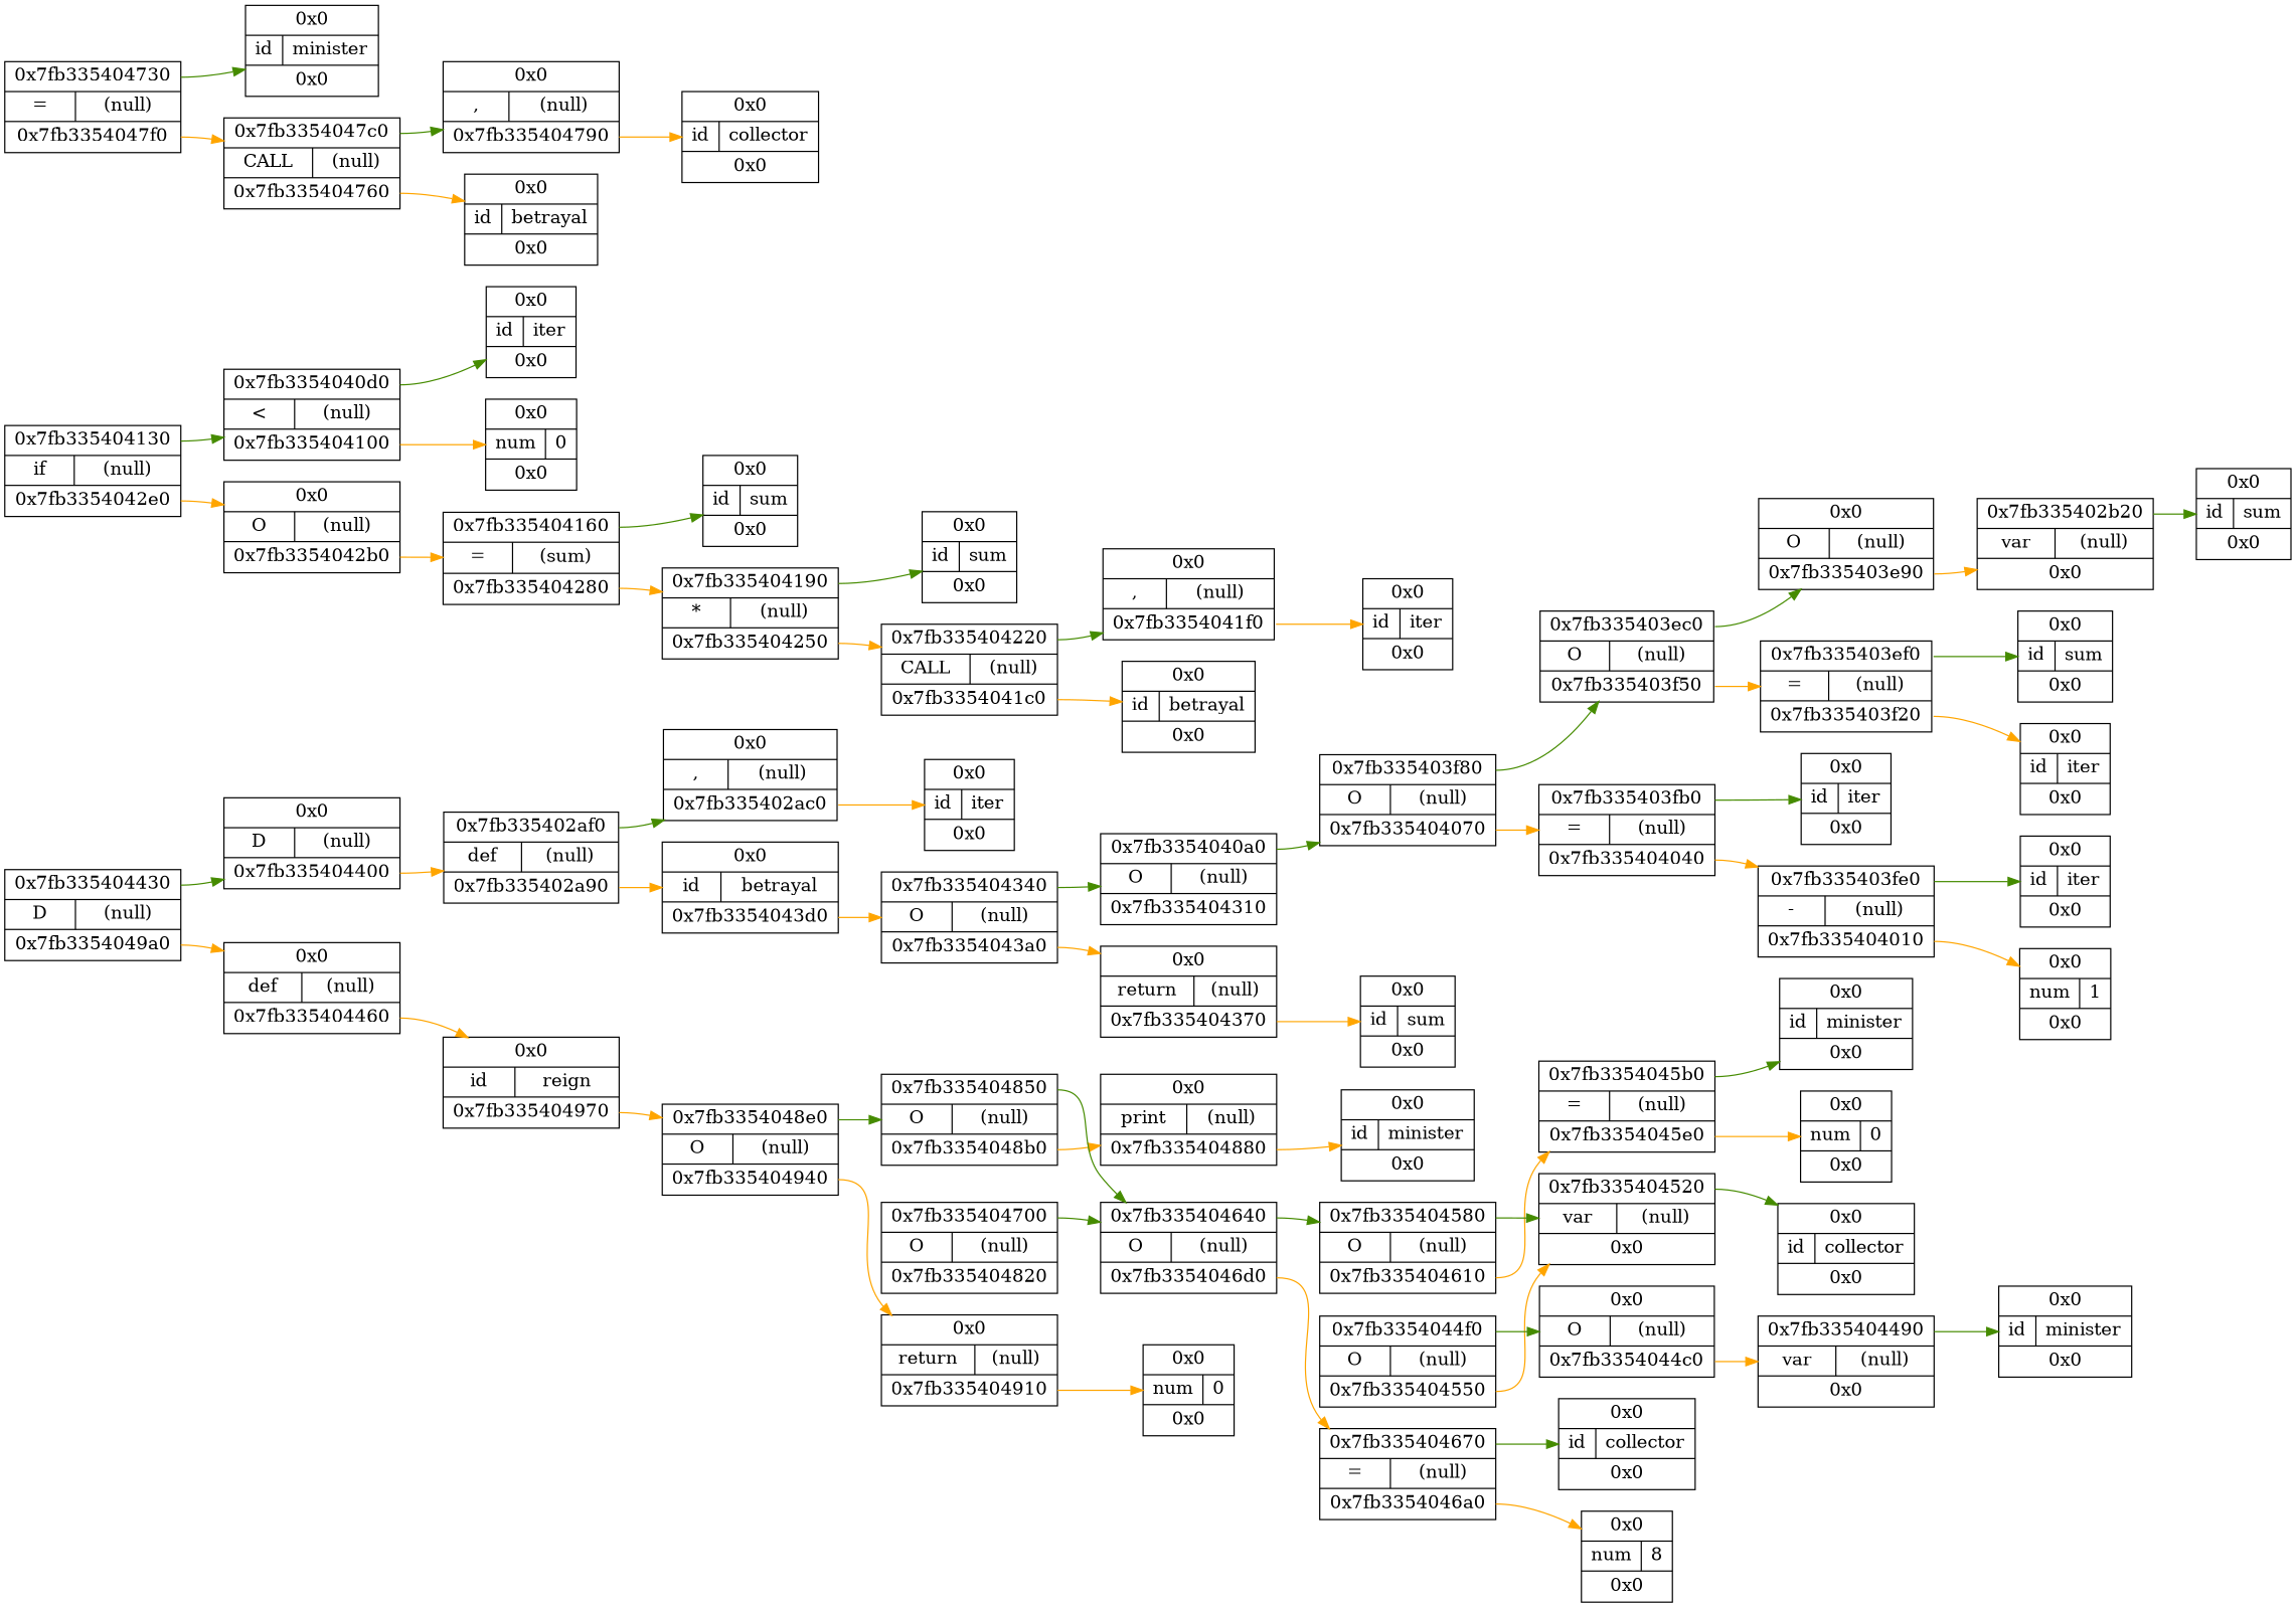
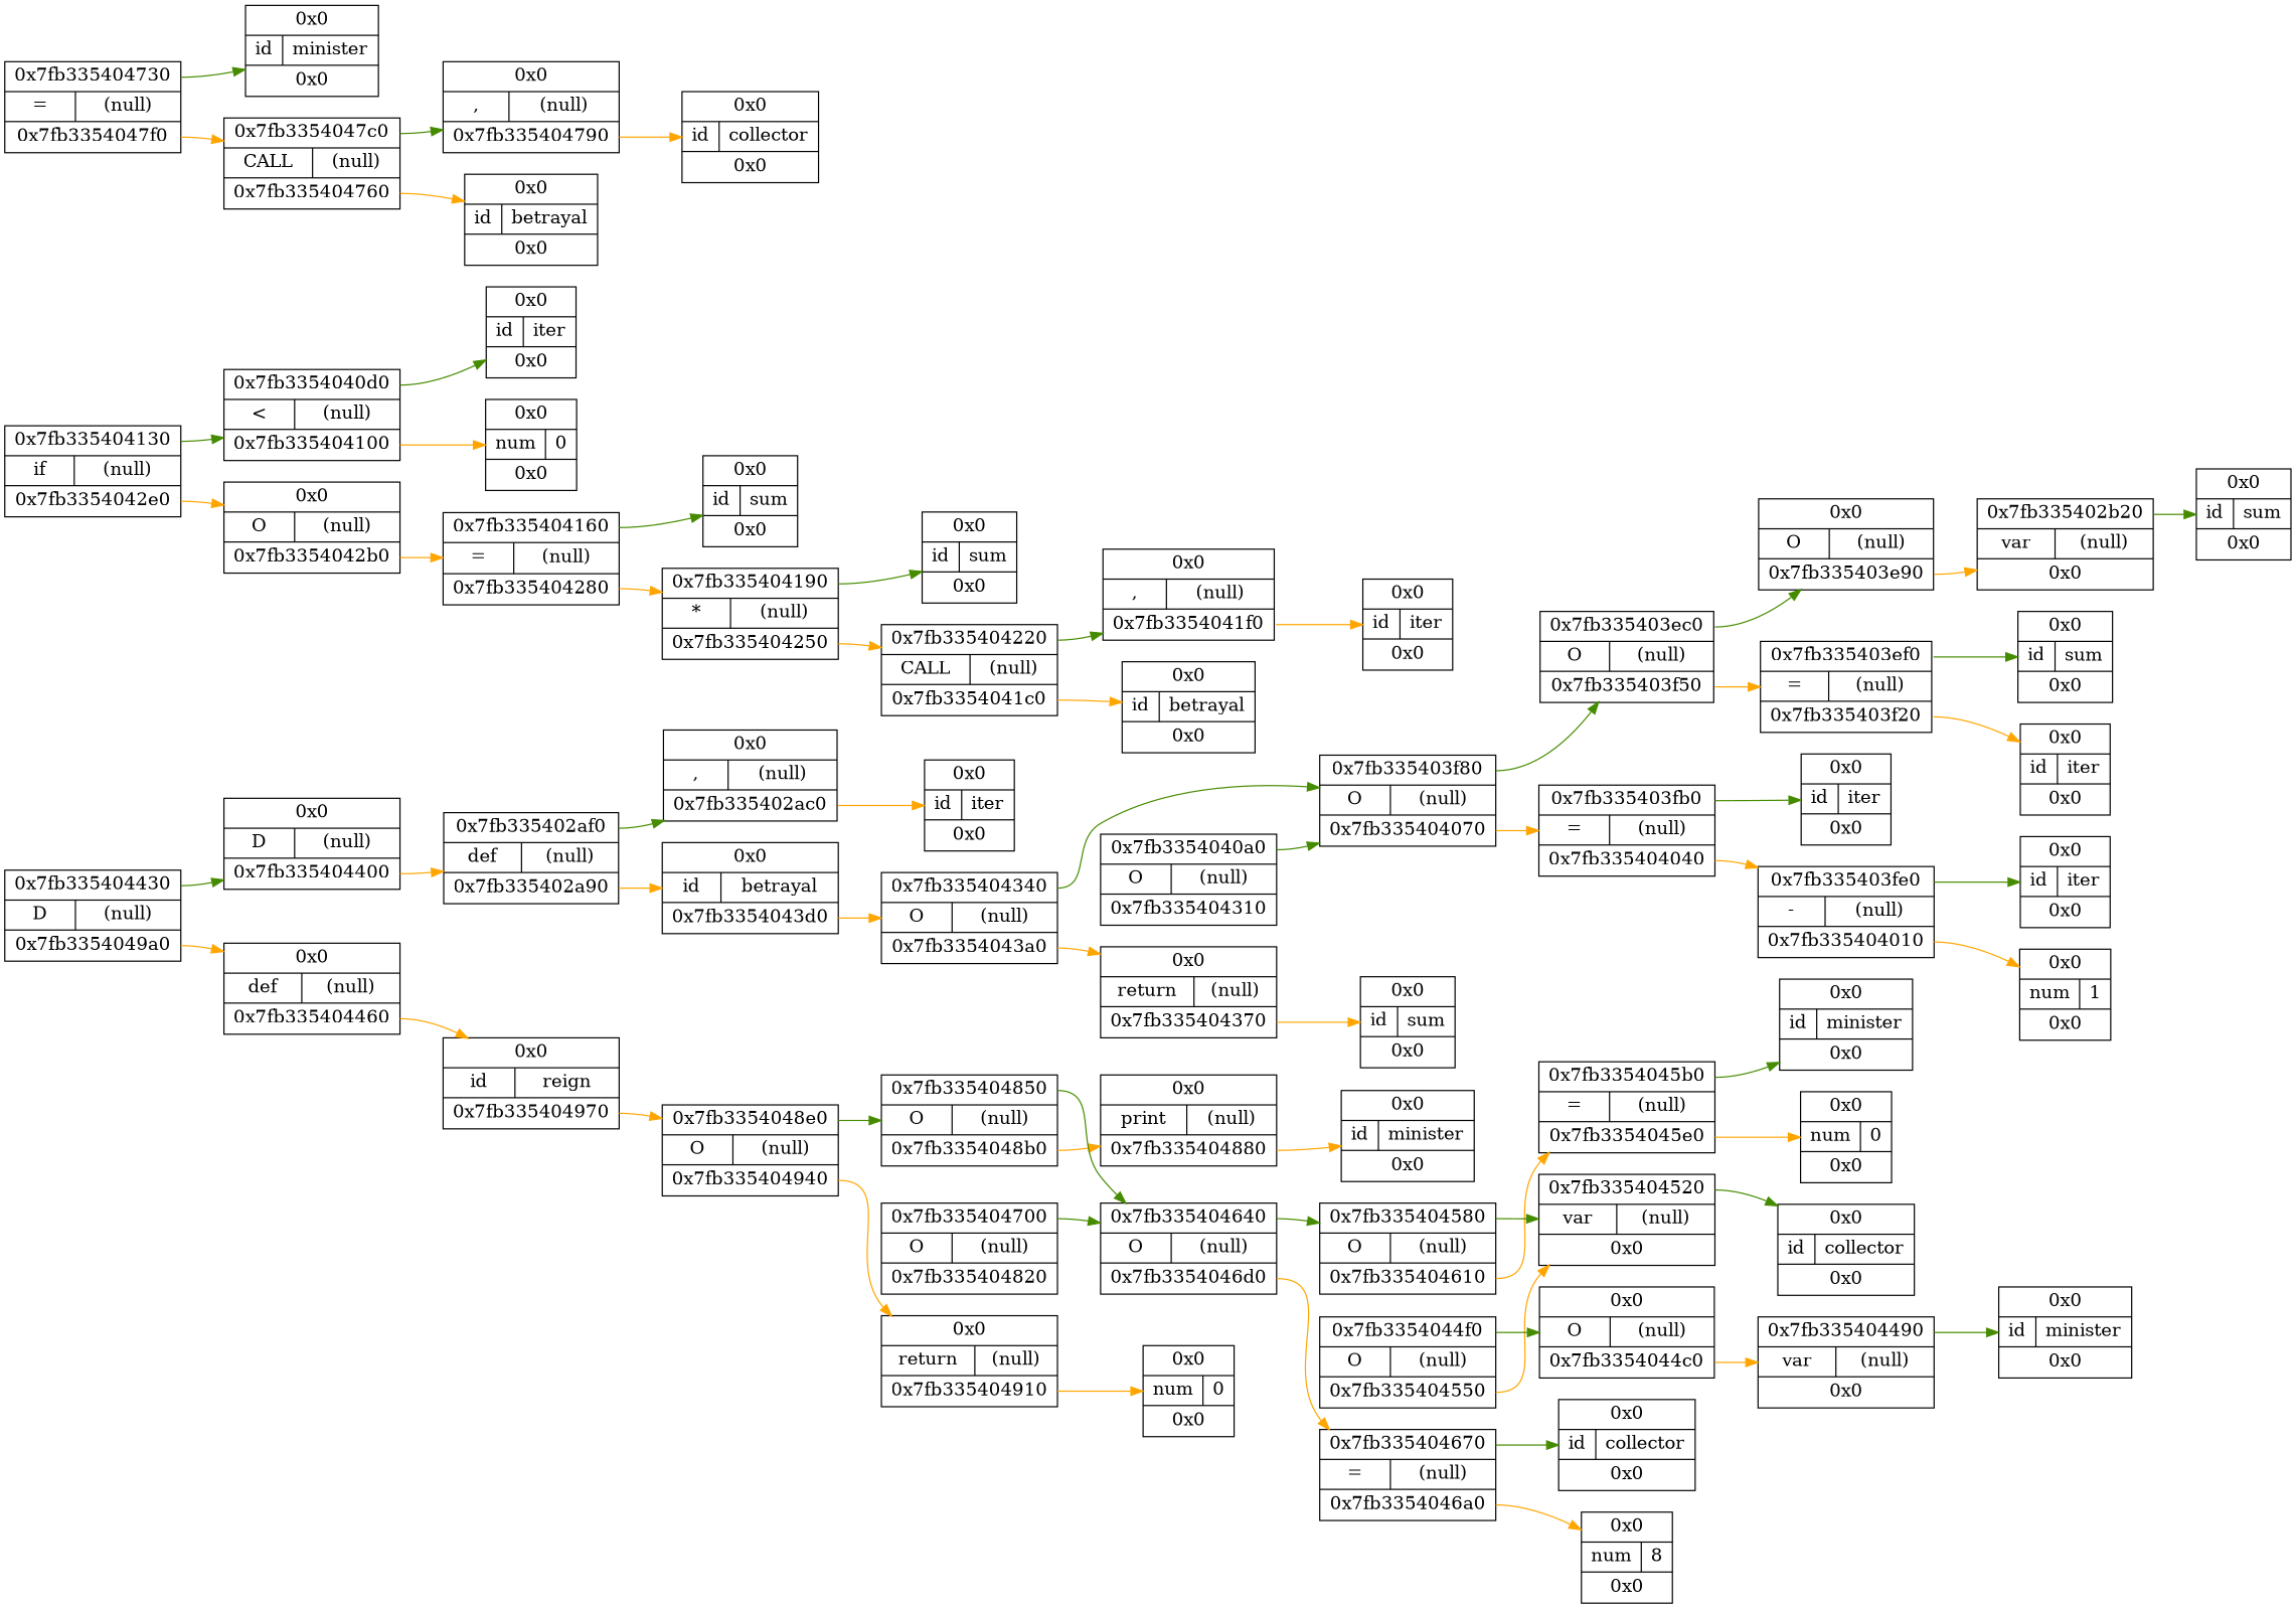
  digraph {
    rankdir=LR
    node [fontsize=15 shape=record]
    edge [color=orange fontcolor=blue fontsize=12 tailport=f1]
    n1 [label="  <f0> 0x7fb335404430| {D | (null)} | <f1> 0x7fb3354049a0"]
    n2 [label="  <f0> 0x0| {D | (null)} | <f1> 0x7fb335404400"]
    n3 [label="  <f0> 0x0| {def | (null)} | <f1> 0x7fb335404460"]
    n4 [label="  <f0> 0x7fb335402af0| {def | (null)} | <f1> 0x7fb335402a90"]
    n5 [label="  <f0> 0x0| {id | reign} | <f1> 0x7fb335404970"]
    n6 [label="  <f0> 0x0| {, | (null)} | <f1> 0x7fb335402ac0"]
    n7 [label="  <f0> 0x0| {id | betrayal} | <f1> 0x7fb3354043d0"]
    n8 [label="  <f0> 0x0| {id | iter} | <f1> 0x0"]
    n9 [label="  <f0> 0x7fb335404340| {O | (null)} | <f1> 0x7fb3354043a0"]
    n10 [label="  <f0> 0x7fb3354040a0| {O | (null)} | <f1> 0x7fb335404310"]
    n11 [label="  <f0> 0x0| {return | (null)} | <f1> 0x7fb335404370"]
    n12 [label="  <f0> 0x7fb335403f80| {O | (null)} | <f1> 0x7fb335404070"]
    n13 [label="  <f0> 0x0| {id | sum} | <f1> 0x0"]
    n14 [label="  <f0> 0x7fb335403ec0| {O | (null)} | <f1> 0x7fb335403f50"]
    n15 [label="  <f0> 0x7fb335403fb0| {= | (null)} | <f1> 0x7fb335404040"]
    n16 [label="  <f0> 0x7fb335404130| {if | (null)} | <f1> 0x7fb3354042e0"]
    n17 [label="  <f0> 0x7fb3354040d0| {\< | \(null)} | <f1> 0x7fb335404100"]
    n18 [label="  <f0> 0x0| {O | (null)} | <f1> 0x7fb3354042b0"]
    n19 [label="  <f0> 0x0| {O | (null)} | <f1> 0x7fb335403e90"]
    n20 [label="  <f0> 0x7fb335403ef0| {= | (null)} | <f1> 0x7fb335403f20"]
    n21 [label="  <f0> 0x0| {id | iter} | <f1> 0x0"]
    n22 [label="  <f0> 0x7fb335403fe0| {- | (null)} | <f1> 0x7fb335404010"]
    n23 [label="  <f0> 0x7fb335402b20| {var | (null)} | <f1> 0x0"]
    n24 [label="  <f0> 0x0| {id | sum} | <f1> 0x0"]
    n25 [label="  <f0> 0x0| {id | iter} | <f1> 0x0"]
    n26 [label="  <f0> 0x0| {id | sum} | <f1> 0x0"]
    n27 [label="  <f0> 0x0| {id | iter} | <f1> 0x0"]
    n28 [label="  <f0> 0x0| {num | 1} | <f1> 0x0"]
    n29 [label="  <f0> 0x0| {id | iter} | <f1> 0x0"]
    n30 [label="  <f0> 0x0| {num | 0} | <f1> 0x0"]
-   n31 [label="  <f0> 0x7fb335404160| {= | (sum)} | <f1> 0x7fb335404280"]
+   n31 [label="  <f0> 0x7fb335404160| {= | (null)} | <f1> 0x7fb335404280"]
    n32 [label="  <f0> 0x0| {id | sum} | <f1> 0x0"]
    n33 [label="  <f0> 0x7fb335404190| {* | (null)} | <f1> 0x7fb335404250"]
    n34 [label="  <f0> 0x0| {id | sum} | <f1> 0x0"]
    n35 [label="  <f0> 0x7fb335404220| {CALL | (null)} | <f1> 0x7fb3354041c0"]
    n36 [label="  <f0> 0x0| {, | (null)} | <f1> 0x7fb3354041f0"]
    n37 [label="  <f0> 0x0| {id | betrayal} | <f1> 0x0"]
    n38 [label="  <f0> 0x0| {id | iter} | <f1> 0x0"]
    n39 [label="  <f0> 0x7fb3354048e0| {O | (null)} | <f1> 0x7fb335404940"]
    n40 [label="  <f0> 0x7fb335404850| {O | (null)} | <f1> 0x7fb3354048b0"]
    n41 [label="  <f0> 0x0| {return | (null)} | <f1> 0x7fb335404910"]
    n42 [label="  <f0> 0x0| {print | (null)} | <f1> 0x7fb335404880"]
    n43 [label="  <f0> 0x7fb335404640| {O | (null)} | <f1> 0x7fb3354046d0"]
    n44 [label="  <f0> 0x0| {num | 0} | <f1> 0x0"]
    n45 [label="  <f0> 0x7fb335404700| {O | (null)} | <f1> 0x7fb335404820"]
    n46 [label="  <f0> 0x0| {id | minister} | <f1> 0x0"]
    n47 [label="  <f0> 0x7fb335404580| {O | (null)} | <f1> 0x7fb335404610"]
    n48 [label="  <f0> 0x7fb335404670| {= | (null)} | <f1> 0x7fb3354046a0"]
    n49 [label="  <f0> 0x7fb335404730| {= | (null)} | <f1> 0x7fb3354047f0"]
    n50 [label="  <f0> 0x0| {id | minister} | <f1> 0x0"]
    n51 [label="  <f0> 0x7fb3354047c0| {CALL | (null)} | <f1> 0x7fb335404760"]
    n52 [label="  <f0> 0x7fb3354045b0| {= | (null)} | <f1> 0x7fb3354045e0"]
    n53 [label="  <f0> 0x7fb335404520| {var | (null)} | <f1> 0x0"]
    n54 [label="  <f0> 0x0| {id | collector} | <f1> 0x0"]
    n55 [label="  <f0> 0x0| {num | 8} | <f1> 0x0"]
    n56 [label="  <f0> 0x7fb3354044f0| {O | (null)} | <f1> 0x7fb335404550"]
    n57 [label="  <f0> 0x0| {O | (null)} | <f1> 0x7fb3354044c0"]
    n58 [label="  <f0> 0x0| {id | minister} | <f1> 0x0"]
    n59 [label="  <f0> 0x0| {num | 0} | <f1> 0x0"]
    n60 [label="  <f0> 0x7fb335404490| {var | (null)} | <f1> 0x0"]
    n61 [label="  <f0> 0x0| {id | collector} | <f1> 0x0"]
    n62 [label="  <f0> 0x0| {id | minister} | <f1> 0x0"]
    n63 [label="  <f0> 0x0| {, | (null)} | <f1> 0x7fb335404790"]
    n64 [label="  <f0> 0x0| {id | betrayal} | <f1> 0x0"]
    n65 [label="  <f0> 0x0| {id | collector} | <f1> 0x0"]
    n1 -> n2 [color=chartreuse4 tailport=f0]
    n1 -> n3
    n2 -> n4
    n3 -> n5
    n4 -> n6 [color=chartreuse4 tailport=f0]
    n4 -> n7
    n5 -> n39
    n6 -> n8
    n7 -> n9
-   n9 -> n10 [color=chartreuse4 tailport=f0]
+   n9 -> n12 [color=chartreuse4 tailport=f0]
    n9 -> n11
    n10 -> n12 [color=chartreuse4 tailport=f0]
    n11 -> n13
    n12 -> n14 [color=chartreuse4 tailport=f0]
    n12 -> n15
    n14 -> n19 [color=chartreuse4 tailport=f0]
    n14 -> n20
    n15 -> n21 [color=chartreuse4 tailport=f0]
    n15 -> n22
    n16 -> n17 [color=chartreuse4 tailport=f0]
    n16 -> n18
    n17 -> n29 [color=chartreuse4 tailport=f0]
    n17 -> n30
    n18 -> n31
    n19 -> n23
    n20 -> n24 [color=chartreuse4 tailport=f0]
    n20 -> n25
    n22 -> n27 [color=chartreuse4 tailport=f0]
    n22 -> n28
    n23 -> n26 [color=chartreuse4 tailport=f0]
    n31 -> n32 [color=chartreuse4 tailport=f0]
    n31 -> n33
    n33 -> n34 [color=chartreuse4 tailport=f0]
    n33 -> n35
    n35 -> n36 [color=chartreuse4 tailport=f0]
    n35 -> n37
    n36 -> n38
    n39 -> n40 [color=chartreuse4 tailport=f0]
    n39 -> n41
    n40 -> n42
    n40 -> n43 [color=chartreuse4 tailport=f0]
    n41 -> n44
    n42 -> n46
    n43 -> n47 [color=chartreuse4 tailport=f0]
    n43 -> n48
    n45 -> n43 [color=chartreuse4 tailport=f0]
    n47 -> n52
    n47 -> n53 [color=chartreuse4 tailport=f0]
    n48 -> n54 [color=chartreuse4 tailport=f0]
    n48 -> n55
    n49 -> n50 [color=chartreuse4 tailport=f0]
    n49 -> n51
    n51 -> n63 [color=chartreuse4 tailport=f0]
    n51 -> n64
    n52 -> n58 [color=chartreuse4 tailport=f0]
    n52 -> n59
    n53 -> n61 [color=chartreuse4 tailport=f0]
    n56 -> n53
    n56 -> n57 [color=chartreuse4 tailport=f0]
    n57 -> n60
    n60 -> n62 [color=chartreuse4 tailport=f0]
    n63 -> n65
  }
